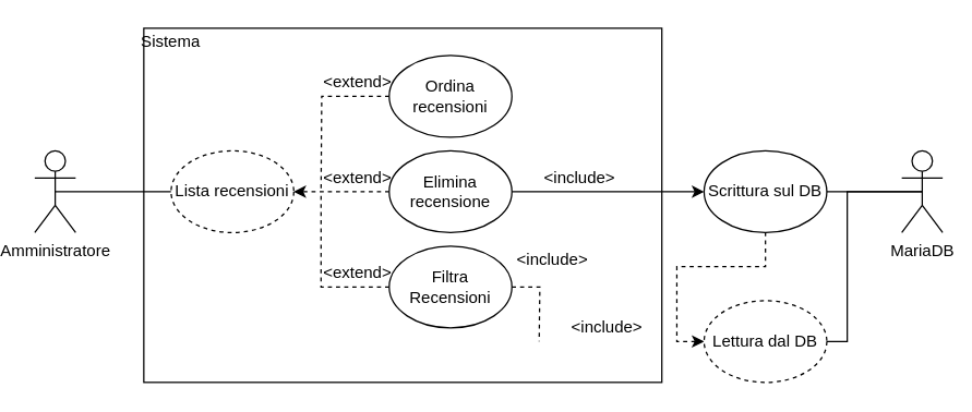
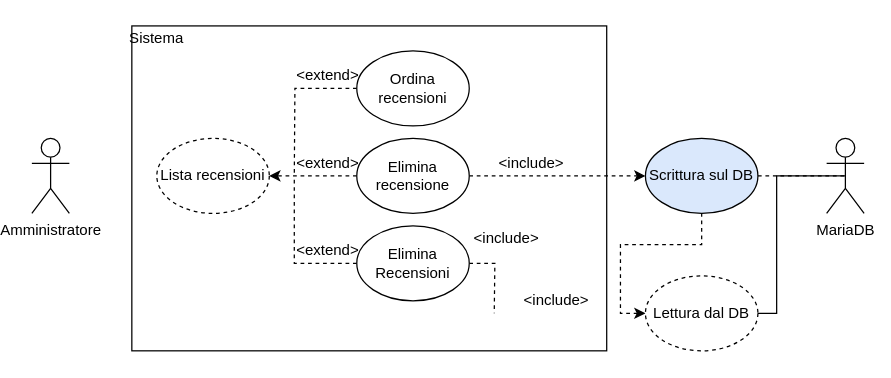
  <mxCell id="0" />
  <mxCell id="1" parent="0" />
  <mxCell id="2" value="" style="rounded=0;whiteSpace=wrap;html=1;" parent="1" vertex="1"><mxGeometry x="100" y="20" width="380" height="260" as="geometry" /></mxCell>
- <mxCell id="3" style="edgeStyle=orthogonalEdgeStyle;rounded=0;orthogonalLoop=1;jettySize=auto;html=1;exitX=0.5;exitY=0.5;exitDx=0;exitDy=0;exitPerimeter=0;entryX=0;entryY=0.5;entryDx=0;entryDy=0;startArrow=none;startFill=0;endArrow=none;endFill=0;" parent="1" source="4" target="5" edge="1"><mxGeometry relative="1" as="geometry" /></mxCell>
  <mxCell id="4" value="Amministratore" style="shape=umlActor;verticalLabelPosition=bottom;verticalAlign=top;html=1;outlineConnect=0;" parent="1" vertex="1"><mxGeometry x="20" y="110" width="30" height="60" as="geometry" /></mxCell>
  <mxCell id="5" value="Lista recensioni" style="ellipse;whiteSpace=wrap;html=1;dashed=1;" parent="1" vertex="1"><mxGeometry x="120" y="110" width="90" height="60" as="geometry" /></mxCell>
  <mxCell id="6" value="MariaDB" style="shape=umlActor;verticalLabelPosition=bottom;verticalAlign=top;html=1;outlineConnect=0;" parent="1" vertex="1"><mxGeometry x="656" y="110" width="30" height="60" as="geometry" /></mxCell>
- <mxCell id="7" style="edgeStyle=orthogonalEdgeStyle;rounded=0;orthogonalLoop=1;jettySize=auto;html=1;exitX=1;exitY=0.5;exitDx=0;exitDy=0;entryX=0.5;entryY=0.5;entryDx=0;entryDy=0;entryPerimeter=0;startArrow=none;startFill=0;endArrow=none;endFill=0;" parent="1" source="8" target="6" edge="1"><mxGeometry relative="1" as="geometry"><Array as="points"><mxPoint x="671" y="140" /></Array></mxGeometry></mxCell>
- <mxCell id="8" value="Scrittura sul DB" style="ellipse;whiteSpace=wrap;html=1;" parent="1" vertex="1"><mxGeometry x="511" y="110" width="90" height="60" as="geometry" /></mxCell>
+ <mxCell id="7" style="edgeStyle=orthogonalEdgeStyle;rounded=0;orthogonalLoop=1;jettySize=auto;html=1;exitX=1;exitY=0.5;exitDx=0;exitDy=0;entryX=0.5;entryY=0.5;entryDx=0;entryDy=0;entryPerimeter=0;startArrow=none;startFill=0;endArrow=none;endFill=0;dashed=1;" parent="1" source="8" target="6" edge="1"><mxGeometry relative="1" as="geometry"><Array as="points"><mxPoint x="671" y="140" /></Array></mxGeometry></mxCell>
+ <mxCell id="8" value="Scrittura sul DB" style="ellipse;whiteSpace=wrap;html=1;fillColor=#dae8fc;" parent="1" vertex="1"><mxGeometry x="511" y="110" width="90" height="60" as="geometry" /></mxCell>
  <mxCell id="9" style="edgeStyle=orthogonalEdgeStyle;rounded=0;orthogonalLoop=1;jettySize=auto;html=1;exitX=0;exitY=0.5;exitDx=0;exitDy=0;dashed=1;startArrow=classic;startFill=1;endArrow=none;endFill=0;" parent="1" source="11" target="8" edge="1"><mxGeometry relative="1" as="geometry"><mxPoint x="164" y="210" as="targetPoint" /></mxGeometry></mxCell>
  <mxCell id="10" style="edgeStyle=orthogonalEdgeStyle;rounded=0;orthogonalLoop=1;jettySize=auto;html=1;exitX=1;exitY=0.5;exitDx=0;exitDy=0;entryX=0.5;entryY=0.5;entryDx=0;entryDy=0;entryPerimeter=0;startArrow=none;startFill=0;endArrow=none;endFill=0;" parent="1" source="11" target="6" edge="1"><mxGeometry relative="1" as="geometry"><Array as="points"><mxPoint x="616" y="250" /><mxPoint x="616" y="140" /></Array></mxGeometry></mxCell>
  <mxCell id="11" value="Lettura dal DB" style="ellipse;whiteSpace=wrap;html=1;dashed=1;" parent="1" vertex="1"><mxGeometry x="511" y="220" width="90" height="60" as="geometry" /></mxCell>
  <mxCell id="12" style="edgeStyle=orthogonalEdgeStyle;rounded=0;orthogonalLoop=1;jettySize=auto;html=1;exitX=0;exitY=0.5;exitDx=0;exitDy=0;entryX=1;entryY=0.5;entryDx=0;entryDy=0;dashed=1;startArrow=none;startFill=0;endArrow=classic;endFill=1;" parent="1" source="14" target="5" edge="1"><mxGeometry relative="1" as="geometry"><Array as="points"><mxPoint x="260" y="140" /><mxPoint x="260" y="140" /></Array></mxGeometry></mxCell>
- <mxCell id="13" style="edgeStyle=orthogonalEdgeStyle;rounded=0;orthogonalLoop=1;jettySize=auto;html=1;exitX=1;exitY=0.5;exitDx=0;exitDy=0;dashed=0;startArrow=none;startFill=0;endArrow=classic;endFill=1;" parent="1" source="14" target="8" edge="1"><mxGeometry relative="1" as="geometry"><Array as="points"><mxPoint x="380" y="140" /><mxPoint x="380" y="140" /></Array></mxGeometry></mxCell>
+ <mxCell id="13" style="edgeStyle=orthogonalEdgeStyle;rounded=0;orthogonalLoop=1;jettySize=auto;html=1;exitX=1;exitY=0.5;exitDx=0;exitDy=0;dashed=1;startArrow=none;startFill=0;endArrow=classic;endFill=1;" parent="1" source="14" target="8" edge="1"><mxGeometry relative="1" as="geometry"><Array as="points"><mxPoint x="380" y="140" /><mxPoint x="380" y="140" /></Array></mxGeometry></mxCell>
  <mxCell id="14" value="Elimina recensione" style="ellipse;whiteSpace=wrap;html=1;" parent="1" vertex="1"><mxGeometry x="280" y="110" width="90" height="60" as="geometry" /></mxCell>
  <mxCell id="15" value="&amp;lt;include&amp;gt;" style="text;html=1;strokeColor=none;fillColor=none;align=center;verticalAlign=middle;whiteSpace=wrap;rounded=0;" parent="1" vertex="1"><mxGeometry x="420" y="230" width="40" height="20" as="geometry" /></mxCell>
  <mxCell id="16" value="&amp;lt;include&amp;gt;" style="text;html=1;strokeColor=none;fillColor=none;align=center;verticalAlign=middle;whiteSpace=wrap;rounded=0;" parent="1" vertex="1"><mxGeometry x="400" y="120" width="40" height="20" as="geometry" /></mxCell>
  <mxCell id="17" value="&amp;lt;extend&amp;gt;" style="text;html=1;strokeColor=none;fillColor=none;align=center;verticalAlign=middle;whiteSpace=wrap;rounded=0;" parent="1" vertex="1"><mxGeometry x="237" y="120" width="40" height="20" as="geometry" /></mxCell>
  <mxCell id="18" value="&amp;lt;extend&amp;gt;" style="text;html=1;strokeColor=none;fillColor=none;align=center;verticalAlign=middle;whiteSpace=wrap;rounded=0;" parent="1" vertex="1"><mxGeometry x="237" y="190" width="40" height="20" as="geometry" /></mxCell>
  <mxCell id="19" style="edgeStyle=orthogonalEdgeStyle;rounded=0;orthogonalLoop=1;jettySize=auto;html=1;exitX=0;exitY=0.5;exitDx=0;exitDy=0;dashed=1;startArrow=none;startFill=0;endArrow=none;endFill=0;" parent="1" source="20" edge="1"><mxGeometry relative="1" as="geometry"><mxPoint x="230" y="140" as="targetPoint" /></mxGeometry></mxCell>
  <mxCell id="20" value="Ordina recensioni" style="ellipse;whiteSpace=wrap;html=1;" parent="1" vertex="1"><mxGeometry x="280" y="40" width="90" height="60" as="geometry" /></mxCell>
  <mxCell id="21" value="&amp;lt;extend&amp;gt;" style="text;html=1;strokeColor=none;fillColor=none;align=center;verticalAlign=middle;whiteSpace=wrap;rounded=0;" parent="1" vertex="1"><mxGeometry x="237" y="50" width="40" height="20" as="geometry" /></mxCell>
  <mxCell id="22" style="edgeStyle=orthogonalEdgeStyle;rounded=0;orthogonalLoop=1;jettySize=auto;html=1;exitX=0;exitY=0.5;exitDx=0;exitDy=0;dashed=1;startArrow=none;startFill=0;endArrow=none;endFill=0;" parent="1" source="24" edge="1"><mxGeometry relative="1" as="geometry"><mxPoint x="230" y="140" as="targetPoint" /><Array as="points"><mxPoint x="230" y="210" /></Array></mxGeometry></mxCell>
  <mxCell id="23" style="edgeStyle=orthogonalEdgeStyle;rounded=0;orthogonalLoop=1;jettySize=auto;html=1;exitX=1;exitY=0.5;exitDx=0;exitDy=0;dashed=1;startArrow=none;startFill=0;endArrow=none;endFill=0;" parent="1" source="24" edge="1"><mxGeometry relative="1" as="geometry"><mxPoint x="390" y="250" as="targetPoint" /></mxGeometry></mxCell>
- <mxCell id="24" value="Filtra Recensioni" style="ellipse;whiteSpace=wrap;html=1;" parent="1" vertex="1"><mxGeometry x="280" y="180" width="90" height="60" as="geometry" /></mxCell>
+ <mxCell id="24" value="Elimina Recensioni" style="ellipse;whiteSpace=wrap;html=1;" parent="1" vertex="1"><mxGeometry x="280" y="180" width="90" height="60" as="geometry" /></mxCell>
  <mxCell id="25" value="&amp;lt;include&amp;gt;" style="text;html=1;strokeColor=none;fillColor=none;align=center;verticalAlign=middle;whiteSpace=wrap;rounded=0;" parent="1" vertex="1"><mxGeometry x="380" y="180" width="40" height="20" as="geometry" /></mxCell>
  <mxCell id="26" value="Sistema" style="text;html=1;strokeColor=none;fillColor=none;align=center;verticalAlign=middle;whiteSpace=wrap;rounded=0;" parent="1" vertex="1"><mxGeometry x="100" y="20" width="40" height="20" as="geometry" /></mxCell>
